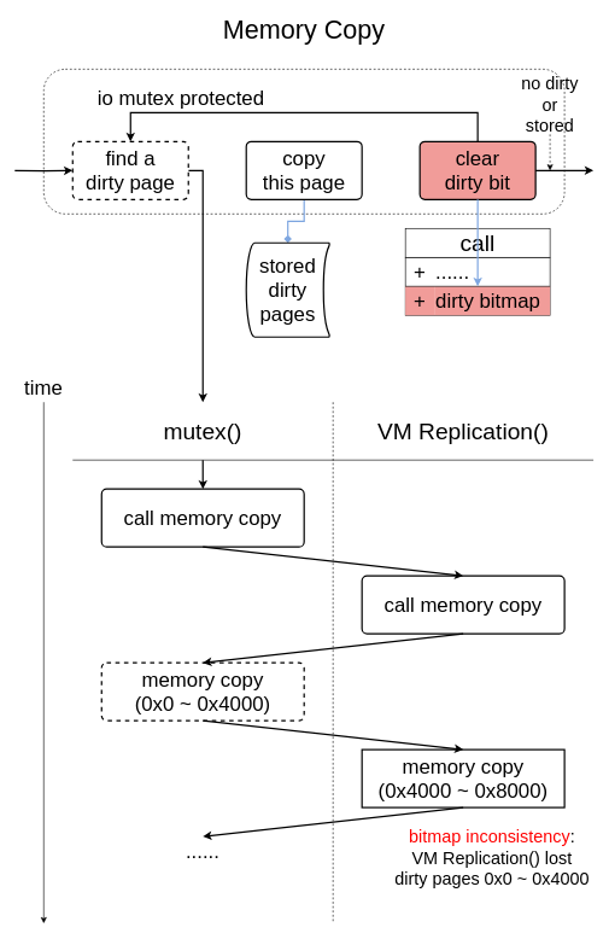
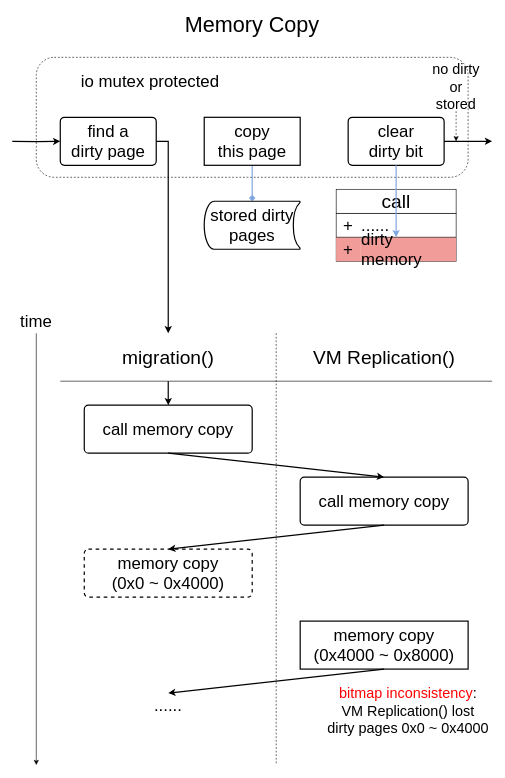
  <mxCell id="0" />
  <mxCell id="1" parent="0" />
  <mxCell id="2" value="&lt;font style=&quot;font-size: 36px;&quot;&gt;Memory Copy&lt;/font&gt;" style="text;html=1;strokeColor=none;fillColor=none;align=center;verticalAlign=middle;whiteSpace=wrap;rounded=0;" parent="1" vertex="1"><mxGeometry x="260" y="20" width="320" height="40" as="geometry" /></mxCell>
  <mxCell id="3" value="" style="rounded=1;whiteSpace=wrap;html=1;fillColor=none;dashed=1;" parent="1" vertex="1"><mxGeometry x="60" y="95" width="720" height="200" as="geometry" /></mxCell>
  <mxCell id="4" value="&lt;font style=&quot;font-size: 28px;&quot;&gt;io mutex protected&lt;/font&gt;" style="text;html=1;strokeColor=none;fillColor=none;align=center;verticalAlign=middle;whiteSpace=wrap;rounded=0;" parent="1" vertex="1"><mxGeometry x="120" y="115" width="260" height="40" as="geometry" /></mxCell>
  <mxCell id="5" style="edgeStyle=orthogonalEdgeStyle;rounded=0;orthogonalLoop=1;jettySize=auto;html=1;exitX=1;exitY=0.5;exitDx=0;exitDy=0;strokeWidth=2;" parent="1" source="6" target="21" edge="1"><mxGeometry relative="1" as="geometry" /></mxCell>
- <mxCell id="6" value="&lt;font style=&quot;font-size: 28px;&quot;&gt;find a&lt;br style=&quot;border-color: var(--border-color);&quot;&gt;dirty page&lt;/font&gt;" style="rounded=1;whiteSpace=wrap;html=1;absoluteArcSize=1;arcSize=14;strokeWidth=2;dashed=1;" parent="1" vertex="1"><mxGeometry x="100" y="195" width="160" height="80" as="geometry" /></mxCell>
+ <mxCell id="6" value="&lt;font style=&quot;font-size: 28px;&quot;&gt;find a&lt;br style=&quot;border-color: var(--border-color);&quot;&gt;dirty page&lt;/font&gt;" style="rounded=1;whiteSpace=wrap;html=1;absoluteArcSize=1;arcSize=14;strokeWidth=2;" parent="1" vertex="1"><mxGeometry x="100" y="195" width="160" height="80" as="geometry" /></mxCell>
  <mxCell id="7" style="edgeStyle=orthogonalEdgeStyle;rounded=0;orthogonalLoop=1;jettySize=auto;html=1;exitX=0.5;exitY=1;exitDx=0;exitDy=0;entryX=0.5;entryY=0;entryDx=0;entryDy=0;entryPerimeter=0;strokeWidth=2;strokeColor=#7EA6E0;endArrow=diamond;" parent="1" source="8" target="12" edge="1"><mxGeometry relative="1" as="geometry" /></mxCell>
- <mxCell id="8" value="&lt;font style=&quot;font-size: 28px;&quot;&gt;copy&lt;br style=&quot;border-color: var(--border-color);&quot;&gt;this page&lt;/font&gt;" style="rounded=1;whiteSpace=wrap;html=1;absoluteArcSize=1;arcSize=14;strokeWidth=2;" parent="1" vertex="1"><mxGeometry x="340" y="195" width="160" height="80" as="geometry" /></mxCell>
- <mxCell id="9" style="edgeStyle=orthogonalEdgeStyle;rounded=0;orthogonalLoop=1;jettySize=auto;html=1;exitX=0.5;exitY=0;exitDx=0;exitDy=0;entryX=0.5;entryY=0;entryDx=0;entryDy=0;strokeWidth=2;" parent="1" source="10" target="6" edge="1"><mxGeometry relative="1" as="geometry"><Array as="points"><mxPoint x="660" y="155" /><mxPoint x="180" y="155" /></Array></mxGeometry></mxCell>
- <mxCell id="10" value="&lt;span style=&quot;font-size: 28px;&quot;&gt;clear&lt;br&gt;dirty bit&lt;/span&gt;" style="rounded=1;whiteSpace=wrap;html=1;absoluteArcSize=1;arcSize=14;strokeWidth=2;fillColor=#f19c99;" parent="1" vertex="1"><mxGeometry x="580" y="195" width="160" height="80" as="geometry" /></mxCell>
+ <mxCell id="8" value="&lt;font style=&quot;font-size: 28px;&quot;&gt;copy&lt;br style=&quot;border-color: var(--border-color);&quot;&gt;this page&lt;/font&gt;" style="whiteSpace=wrap;html=1;absoluteArcSize=1;arcSize=14;strokeWidth=2;rounded=0;" parent="1" vertex="1"><mxGeometry x="340" y="195" width="160" height="80" as="geometry" /></mxCell>
+ <mxCell id="10" value="&lt;span style=&quot;font-size: 28px;&quot;&gt;clear&lt;br&gt;dirty bit&lt;/span&gt;" style="rounded=1;whiteSpace=wrap;html=1;absoluteArcSize=1;arcSize=14;strokeWidth=2;" parent="1" vertex="1"><mxGeometry x="580" y="195" width="160" height="80" as="geometry" /></mxCell>
  <mxCell id="11" style="edgeStyle=orthogonalEdgeStyle;rounded=0;orthogonalLoop=1;jettySize=auto;html=1;exitX=1;exitY=0.5;exitDx=0;exitDy=0;entryX=0;entryY=0.5;entryDx=0;entryDy=0;strokeWidth=2;" parent="1" target="6" edge="1"><mxGeometry relative="1" as="geometry"><mxPoint y="235" as="sourcePoint" x="20" /></mxGeometry></mxCell>
- <mxCell id="12" value="&lt;font style=&quot;font-size: 28px;&quot;&gt;stored dirty pages&lt;/font&gt;" style="strokeWidth=2;html=1;shape=mxgraph.flowchart.stored_data;whiteSpace=wrap;" parent="1" vertex="1"><mxGeometry x="340" y="335" width="115" height="130" as="geometry" /></mxCell>
+ <mxCell id="12" value="&lt;font style=&quot;font-size: 28px;&quot;&gt;stored dirty pages&lt;/font&gt;" style="strokeWidth=2;html=1;shape=mxgraph.flowchart.stored_data;whiteSpace=wrap;" parent="1" vertex="1"><mxGeometry x="340" y="335" width="160" height="80" as="geometry" /></mxCell>
  <mxCell id="13" value="" style="rounded=0;whiteSpace=wrap;html=1;align=left;" parent="1" vertex="1"><mxGeometry x="560" y="355" width="200" height="80" as="geometry" /></mxCell>
  <mxCell id="14" value="&lt;font style=&quot;font-size: 32px;&quot;&gt;call&lt;/font&gt;" style="rounded=0;whiteSpace=wrap;html=1;" parent="1" vertex="1"><mxGeometry x="560" y="315" width="200" height="40" as="geometry" /></mxCell>
- <mxCell id="15" value="&lt;span style=&quot;background-color: initial;&quot;&gt;&lt;font style=&quot;font-size: 28px;&quot;&gt;dirty bitmap&lt;/font&gt;&lt;/span&gt;" style="text;html=1;strokeColor=none;fillColor=#F19C99;align=left;verticalAlign=middle;whiteSpace=wrap;rounded=0;" parent="1" vertex="1"><mxGeometry x="600" y="395" width="160" height="40" as="geometry" /></mxCell>
+ <mxCell id="15" value="&lt;span style=&quot;background-color: initial;&quot;&gt;&lt;font style=&quot;font-size: 28px;&quot;&gt;dirty memory&lt;/font&gt;&lt;/span&gt;" style="text;html=1;strokeColor=none;fillColor=#F19C99;align=left;verticalAlign=middle;whiteSpace=wrap;rounded=0;" parent="1" vertex="1"><mxGeometry x="600" y="395" width="160" height="40" as="geometry" /></mxCell>
  <mxCell id="16" value="&lt;font style=&quot;font-size: 28px;&quot;&gt;+&lt;/font&gt;" style="text;html=1;strokeColor=none;fillColor=#F19C99;align=center;verticalAlign=middle;whiteSpace=wrap;rounded=0;" parent="1" vertex="1"><mxGeometry x="560" y="395" width="40" height="40" as="geometry" /></mxCell>
  <mxCell id="17" value="&lt;span style=&quot;background-color: initial;&quot;&gt;&lt;font style=&quot;font-size: 28px;&quot;&gt;......&lt;/font&gt;&lt;/span&gt;" style="text;html=1;strokeColor=none;fillColor=none;align=left;verticalAlign=middle;whiteSpace=wrap;rounded=0;" parent="1" vertex="1"><mxGeometry x="600" y="355" width="160" height="40" as="geometry" /></mxCell>
  <mxCell id="18" value="&lt;font style=&quot;font-size: 28px;&quot;&gt;+&lt;/font&gt;" style="text;html=1;strokeColor=none;fillColor=none;align=center;verticalAlign=middle;whiteSpace=wrap;rounded=0;" parent="1" vertex="1"><mxGeometry x="560" y="355" width="40" height="40" as="geometry" /></mxCell>
  <mxCell id="19" value="" style="endArrow=none;html=1;rounded=0;entryX=1;entryY=1;entryDx=0;entryDy=0;exitX=0;exitY=1;exitDx=0;exitDy=0;" parent="1" source="18" target="17" edge="1"><mxGeometry width="50" height="50" relative="1" as="geometry"><mxPoint x="560" y="475" as="sourcePoint" /><mxPoint x="610" y="425" as="targetPoint" /></mxGeometry></mxCell>
  <mxCell id="20" style="edgeStyle=orthogonalEdgeStyle;rounded=0;orthogonalLoop=1;jettySize=auto;html=1;exitX=0.5;exitY=1;exitDx=0;exitDy=0;strokeWidth=2;strokeColor=#7EA6E0;" parent="1" source="10" edge="1"><mxGeometry relative="1" as="geometry"><mxPoint x="660" y="395" as="targetPoint" /></mxGeometry></mxCell>
- <mxCell id="21" value="&lt;font style=&quot;font-size: 32px;&quot;&gt;mutex()&lt;/font&gt;" style="rounded=0;whiteSpace=wrap;html=1;fillColor=none;strokeColor=none;" vertex="1" parent="1"><mxGeometry x="100" y="555" width="360" height="80" as="geometry" /></mxCell>
+ <mxCell id="21" value="&lt;font style=&quot;font-size: 32px;&quot;&gt;migration()&lt;/font&gt;" style="rounded=0;whiteSpace=wrap;html=1;fillColor=none;strokeColor=none;" vertex="1" parent="1"><mxGeometry x="100" y="555" width="360" height="80" as="geometry" /></mxCell>
  <mxCell id="22" value="&lt;font style=&quot;font-size: 32px;&quot;&gt;VM Replication()&lt;/font&gt;" style="rounded=0;whiteSpace=wrap;html=1;fillColor=none;strokeColor=none;" vertex="1" parent="1"><mxGeometry x="460" y="555" width="360" height="80" as="geometry" /></mxCell>
  <mxCell id="23" value="" style="endArrow=classic;html=1;rounded=0;endFill=1;" edge="1" parent="1"><mxGeometry width="50" height="50" relative="1" as="geometry"><mxPoint x="60" y="555" as="sourcePoint" /><mxPoint x="60" y="1275" as="targetPoint" /></mxGeometry></mxCell>
  <mxCell id="24" value="" style="endArrow=none;html=1;rounded=0;entryX=1;entryY=1;entryDx=0;entryDy=0;" edge="1" parent="1" target="22"><mxGeometry width="50" height="50" relative="1" as="geometry"><mxPoint x="100" y="635" as="sourcePoint" /><mxPoint x="70" y="585" as="targetPoint" /></mxGeometry></mxCell>
  <mxCell id="25" value="&lt;font style=&quot;font-size: 28px;&quot;&gt;time&lt;/font&gt;" style="text;html=1;strokeColor=none;fillColor=none;align=center;verticalAlign=middle;whiteSpace=wrap;rounded=0;" vertex="1" parent="1"><mxGeometry y="515" width="80" height="40" as="geometry" x="20" /></mxCell>
  <mxCell id="26" value="&lt;font style=&quot;font-size: 28px;&quot;&gt;call memory copy&lt;/font&gt;" style="rounded=1;whiteSpace=wrap;html=1;absoluteArcSize=1;arcSize=14;strokeWidth=2;" vertex="1" parent="1"><mxGeometry x="140" y="675" width="280" height="80" as="geometry" /></mxCell>
  <mxCell id="27" value="&lt;font style=&quot;font-size: 28px;&quot;&gt;call memory copy&lt;/font&gt;" style="rounded=1;whiteSpace=wrap;html=1;absoluteArcSize=1;arcSize=14;strokeWidth=2;" vertex="1" parent="1"><mxGeometry x="500" y="795" width="280" height="80" as="geometry" /></mxCell>
  <mxCell id="28" value="" style="endArrow=none;html=1;rounded=0;dashed=1;" edge="1" parent="1"><mxGeometry width="50" height="50" relative="1" as="geometry"><mxPoint x="460" y="555" as="sourcePoint" /><mxPoint x="460" y="1275" as="targetPoint" /></mxGeometry></mxCell>
  <mxCell id="29" value="" style="endArrow=classic;html=1;rounded=0;entryX=0.5;entryY=0;entryDx=0;entryDy=0;strokeWidth=2;" edge="1" parent="1" target="26"><mxGeometry width="50" height="50" relative="1" as="geometry"><mxPoint x="280" y="635" as="sourcePoint" /><mxPoint x="330" y="585" as="targetPoint" /></mxGeometry></mxCell>
  <mxCell id="30" value="" style="endArrow=classic;html=1;rounded=0;entryX=0.5;entryY=0;entryDx=0;entryDy=0;strokeWidth=2;" edge="1" parent="1" target="27"><mxGeometry width="50" height="50" relative="1" as="geometry"><mxPoint x="280" y="755" as="sourcePoint" /><mxPoint x="330" y="705" as="targetPoint" /></mxGeometry></mxCell>
  <mxCell id="31" value="&lt;font style=&quot;font-size: 28px;&quot;&gt;memory copy&lt;br&gt;(0x0 ~ 0x4000)&lt;/font&gt;" style="rounded=1;whiteSpace=wrap;html=1;absoluteArcSize=1;arcSize=14;strokeWidth=2;dashed=1;" vertex="1" parent="1"><mxGeometry x="140" y="915" width="280" height="80" as="geometry" /></mxCell>
  <mxCell id="32" value="&lt;font style=&quot;font-size: 28px;&quot;&gt;memory copy&lt;br&gt;(0x4000 ~ 0x8000)&lt;/font&gt;" style="whiteSpace=wrap;html=1;absoluteArcSize=1;arcSize=14;strokeWidth=2;rounded=0;" vertex="1" parent="1"><mxGeometry x="500" y="1035" width="280" height="80" as="geometry" /></mxCell>
  <mxCell id="33" value="" style="endArrow=classic;html=1;rounded=0;exitX=0.5;exitY=1;exitDx=0;exitDy=0;entryX=0.5;entryY=0;entryDx=0;entryDy=0;strokeWidth=2;" edge="1" parent="1" source="27" target="31"><mxGeometry width="50" height="50" relative="1" as="geometry"><mxPoint x="660" y="875" as="sourcePoint" /><mxPoint x="710" y="825" as="targetPoint" /></mxGeometry></mxCell>
- <mxCell id="34" value="" style="endArrow=classic;html=1;rounded=0;entryX=0.5;entryY=0;entryDx=0;entryDy=0;strokeWidth=2;exitX=0.5;exitY=1;exitDx=0;exitDy=0;" edge="1" parent="1" source="31" target="32"><mxGeometry width="50" height="50" relative="1" as="geometry"><mxPoint x="290" y="765" as="sourcePoint" /><mxPoint x="650" y="805" as="targetPoint" /></mxGeometry></mxCell>
  <mxCell id="35" value="&lt;font style=&quot;font-size: 28px;&quot;&gt;......&lt;/font&gt;" style="text;html=1;strokeColor=none;fillColor=none;align=center;verticalAlign=middle;whiteSpace=wrap;rounded=0;" vertex="1" parent="1"><mxGeometry x="180" y="1155" width="200" height="40" as="geometry" /></mxCell>
  <mxCell id="36" value="&lt;font style=&quot;font-size: 24px;&quot;&gt;&lt;font color=&quot;#ff0000&quot;&gt;bitmap inconsistency&lt;/font&gt;:&lt;br&gt;VM Replication() lost&lt;br&gt;dirty pages 0x0 ~ 0x4000&lt;/font&gt;" style="text;html=1;strokeColor=none;fillColor=none;align=center;verticalAlign=middle;whiteSpace=wrap;rounded=0;" vertex="1" parent="1"><mxGeometry x="540" y="1145" width="280" height="80" as="geometry" /></mxCell>
  <mxCell id="37" value="" style="endArrow=classic;html=1;rounded=0;exitX=0.5;exitY=1;exitDx=0;exitDy=0;strokeWidth=2;" edge="1" parent="1" source="32"><mxGeometry width="50" height="50" relative="1" as="geometry"><mxPoint x="650" y="885" as="sourcePoint" /><mxPoint x="280" y="1155" as="targetPoint" /></mxGeometry></mxCell>
  <mxCell id="38" style="edgeStyle=orthogonalEdgeStyle;rounded=0;orthogonalLoop=1;jettySize=auto;html=1;exitX=1;exitY=0.5;exitDx=0;exitDy=0;entryX=0;entryY=0.5;entryDx=0;entryDy=0;strokeWidth=2;" edge="1" parent="1"><mxGeometry relative="1" as="geometry"><mxPoint x="740" y="235" as="sourcePoint" /><mxPoint x="820" y="235" as="targetPoint" /></mxGeometry></mxCell>
  <mxCell id="39" style="edgeStyle=orthogonalEdgeStyle;rounded=0;orthogonalLoop=1;jettySize=auto;html=1;exitX=0.5;exitY=1;exitDx=0;exitDy=0;dashed=1;" edge="1" parent="1" source="40"><mxGeometry relative="1" as="geometry"><mxPoint x="760" y="235" as="targetPoint" /></mxGeometry></mxCell>
  <mxCell id="40" value="&lt;font style=&quot;font-size: 24px;&quot;&gt;no dirty&lt;br&gt;or&lt;br&gt;stored&lt;/font&gt;" style="text;html=1;strokeColor=none;fillColor=none;align=center;verticalAlign=middle;whiteSpace=wrap;rounded=0;" vertex="1" parent="1"><mxGeometry x="700" y="105" width="120" height="80" as="geometry" /></mxCell>
